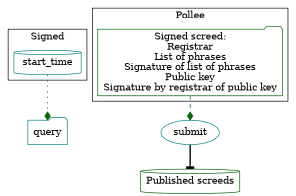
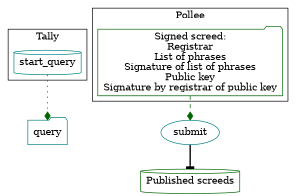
  digraph {
    node [color=teal shape=cylinder]
    edge [arrowhead=diamond color=darkgreen]
-   start_time
+   start_time [label=start_query]
    n2 [color=darkgreen label="Signed screed:\nRegistrar\nList of phrases\nSignature of list of phrases\nPublic key\nSignature by registrar of public key" shape=folder]
    query [shape=folder]
    submit [shape=ellipse]
    n5 [color=darkgreen label="Published screeds"]
    subgraph cluster_1 {
-     label=Signed
+     label=Tally
      start_time
    }
    subgraph cluster_2 {
      label=Pollee
      n2
    }
    start_time -> query [style=dotted]
    n2 -> submit [style=dashed]
    submit -> n5 [arrowhead=tee color=black style=bold]
  }
